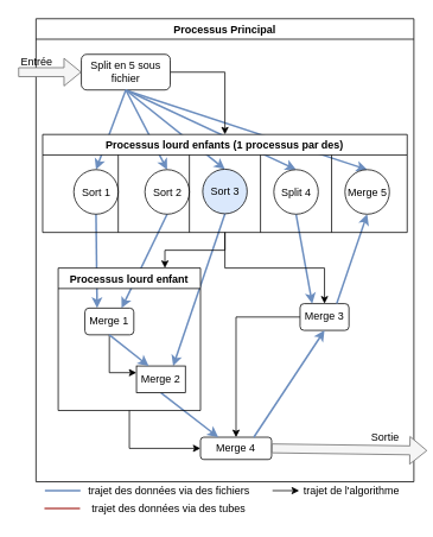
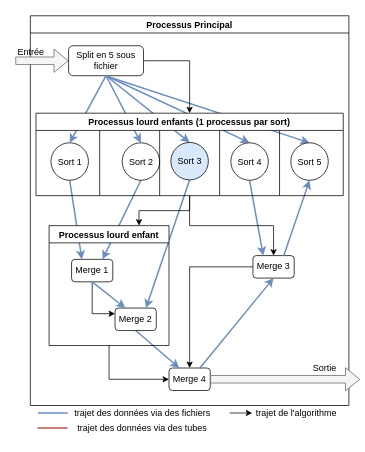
  <mxCell id="0" />
  <mxCell id="1" parent="0" />
  <mxCell id="2" value="" style="endArrow=classic;html=1;fillColor=#dae8fc;strokeColor=#6c8ebf;strokeWidth=2;entryX=0.5;entryY=0;entryDx=0;entryDy=0;endFill=1;" parent="1" target="39" edge="1"><mxGeometry width="50" height="50" relative="1" as="geometry"><mxPoint x="140" y="100" as="sourcePoint" /><mxPoint x="132.5" y="229.833" as="targetPoint" /></mxGeometry></mxCell>
  <mxCell id="3" value="Processus Principal" style="swimlane;" parent="1" vertex="1"><mxGeometry x="40" y="20" width="425" height="520" as="geometry" /></mxCell>
  <mxCell id="4" style="edgeStyle=orthogonalEdgeStyle;rounded=0;orthogonalLoop=1;jettySize=auto;html=1;entryX=0.5;entryY=0;entryDx=0;entryDy=0;exitX=1;exitY=0.5;exitDx=0;exitDy=0;" parent="3" source="5" target="34" edge="1"><mxGeometry relative="1" as="geometry"><mxPoint x="79.69" y="109.931" as="targetPoint" /></mxGeometry></mxCell>
  <mxCell id="5" value="Split en 5 sous fichier" style="rounded=1;whiteSpace=wrap;html=1;" parent="3" vertex="1"><mxGeometry x="51" y="40" width="100" height="40" as="geometry" /></mxCell>
  <mxCell id="6" style="edgeStyle=orthogonalEdgeStyle;rounded=0;orthogonalLoop=1;jettySize=auto;html=1;entryX=0.5;entryY=0;entryDx=0;entryDy=0;" parent="3" edge="1"><mxGeometry relative="1" as="geometry"><mxPoint x="105" y="125.103" as="sourcePoint" /></mxGeometry></mxCell>
  <mxCell id="7" style="edgeStyle=orthogonalEdgeStyle;rounded=0;orthogonalLoop=1;jettySize=auto;html=1;entryX=0.5;entryY=0;entryDx=0;entryDy=0;" parent="3" edge="1"><mxGeometry relative="1" as="geometry"><mxPoint x="297" y="229.931" as="sourcePoint" /></mxGeometry></mxCell>
  <mxCell id="8" style="edgeStyle=orthogonalEdgeStyle;rounded=0;orthogonalLoop=1;jettySize=auto;html=1;entryX=0.5;entryY=0;entryDx=0;entryDy=0;" parent="3" edge="1"><mxGeometry relative="1" as="geometry"><mxPoint x="232" y="194.759" as="sourcePoint" /></mxGeometry></mxCell>
  <mxCell id="9" style="edgeStyle=orthogonalEdgeStyle;rounded=0;orthogonalLoop=1;jettySize=auto;html=1;entryX=0.5;entryY=0;entryDx=0;entryDy=0;" parent="3" edge="1"><mxGeometry relative="1" as="geometry"><mxPoint x="170" y="160.276" as="sourcePoint" /></mxGeometry></mxCell>
  <mxCell id="10" value="" style="endArrow=none;html=1;fillColor=#dae8fc;strokeColor=#6c8ebf;strokeWidth=2;entryX=0.5;entryY=1;entryDx=0;entryDy=0;exitX=0.25;exitY=0;exitDx=0;exitDy=0;endFill=0;startArrow=classic;startFill=1;" parent="3" source="24" target="35" edge="1"><mxGeometry width="50" height="50" relative="1" as="geometry"><mxPoint x="80" y="270" as="sourcePoint" /><mxPoint x="90" y="260" as="targetPoint" /></mxGeometry></mxCell>
  <mxCell id="11" value="" style="endArrow=none;html=1;fillColor=#dae8fc;strokeColor=#6c8ebf;strokeWidth=2;entryX=0.5;entryY=1;entryDx=0;entryDy=0;exitX=0.75;exitY=0;exitDx=0;exitDy=0;endFill=0;startArrow=classic;startFill=1;" parent="3" source="24" target="36" edge="1"><mxGeometry width="50" height="50" relative="1" as="geometry"><mxPoint x="118" y="270" as="sourcePoint" /><mxPoint x="121" y="280" as="targetPoint" /></mxGeometry></mxCell>
  <mxCell id="12" value="" style="endArrow=none;html=1;exitX=0.75;exitY=0;exitDx=0;exitDy=0;fillColor=#dae8fc;strokeColor=#6c8ebf;strokeWidth=2;entryX=0.5;entryY=1;entryDx=0;entryDy=0;endFill=0;startArrow=classic;startFill=1;" parent="3" source="25" target="37" edge="1"><mxGeometry width="50" height="50" relative="1" as="geometry"><mxPoint x="176.667" y="374.833" as="sourcePoint" /><mxPoint x="190" y="310" as="targetPoint" /></mxGeometry></mxCell>
- <mxCell id="13" value="Merge 4" style="rounded=1;whiteSpace=wrap;html=1;" parent="3" vertex="1"><mxGeometry x="185" y="470" width="80" height="25" as="geometry" /></mxCell>
+ <mxCell id="13" value="Merge 4" style="rounded=1;whiteSpace=wrap;html=1;" parent="3" vertex="1"><mxGeometry x="185" y="470" width="55" height="30" as="geometry" /></mxCell>
  <mxCell id="14" style="edgeStyle=orthogonalEdgeStyle;rounded=0;orthogonalLoop=1;jettySize=auto;html=1;entryX=0;entryY=0.5;entryDx=0;entryDy=0;strokeWidth=1;exitX=0.5;exitY=1;exitDx=0;exitDy=0;" parent="3" source="23" target="13" edge="1"><mxGeometry relative="1" as="geometry"><mxPoint x="180" y="530" as="sourcePoint" /></mxGeometry></mxCell>
  <mxCell id="15" style="edgeStyle=orthogonalEdgeStyle;rounded=0;orthogonalLoop=1;jettySize=auto;html=1;entryX=0.5;entryY=0;entryDx=0;entryDy=0;" parent="3" source="16" target="13" edge="1"><mxGeometry relative="1" as="geometry" /></mxCell>
  <mxCell id="16" value="Merge 3" style="rounded=1;whiteSpace=wrap;html=1;" parent="3" vertex="1"><mxGeometry x="297" y="320" width="55" height="30" as="geometry" /></mxCell>
  <mxCell id="17" value="" style="endArrow=classic;html=1;fillColor=#dae8fc;strokeColor=#6c8ebf;strokeWidth=2;entryX=0.5;entryY=1;entryDx=0;entryDy=0;exitX=0.75;exitY=0;exitDx=0;exitDy=0;endFill=1;" parent="3" source="13" target="16" edge="1"><mxGeometry width="50" height="50" relative="1" as="geometry"><mxPoint x="340" y="470" as="sourcePoint" /><mxPoint x="280" y="420" as="targetPoint" /></mxGeometry></mxCell>
  <mxCell id="18" value="" style="endArrow=classic;html=1;fillColor=#dae8fc;strokeColor=#6c8ebf;strokeWidth=2;exitX=0.5;exitY=1;exitDx=0;exitDy=0;entryX=0.25;entryY=0;entryDx=0;entryDy=0;endFill=1;" parent="3" source="38" target="16" edge="1"><mxGeometry width="50" height="50" relative="1" as="geometry"><mxPoint x="270" y="320" as="sourcePoint" /><mxPoint x="290" y="290" as="targetPoint" /></mxGeometry></mxCell>
  <mxCell id="19" value="" style="endArrow=none;html=1;entryX=0.5;entryY=1;entryDx=0;entryDy=0;fillColor=#dae8fc;strokeColor=#6c8ebf;strokeWidth=2;exitX=0.25;exitY=0;exitDx=0;exitDy=0;endFill=0;startArrow=classic;startFill=1;" parent="3" source="13" target="25" edge="1"><mxGeometry width="50" height="50" relative="1" as="geometry"><mxPoint x="200" y="510" as="sourcePoint" /><mxPoint x="173" y="415" as="targetPoint" /></mxGeometry></mxCell>
  <mxCell id="20" value="" style="endArrow=classic;html=1;fillColor=#dae8fc;strokeColor=#6c8ebf;strokeWidth=2;entryX=0.5;entryY=1;entryDx=0;entryDy=0;exitX=0.75;exitY=0;exitDx=0;exitDy=0;endFill=1;" parent="3" source="16" target="39" edge="1"><mxGeometry width="50" height="50" relative="1" as="geometry"><mxPoint x="360" y="320" as="sourcePoint" /><mxPoint x="333" y="350" as="targetPoint" /></mxGeometry></mxCell>
  <mxCell id="21" value="" style="shape=flexArrow;endArrow=classic;html=1;strokeWidth=1;fillColor=#f5f5f5;strokeColor=#666666;gradientColor=none;exitX=1;exitY=0.5;exitDx=0;exitDy=0;" parent="3" source="13" edge="1"><mxGeometry width="50" height="50" relative="1" as="geometry"><mxPoint x="333" y="535" as="sourcePoint" /><mxPoint x="440" y="485" as="targetPoint" /></mxGeometry></mxCell>
  <mxCell id="22" style="edgeStyle=orthogonalEdgeStyle;rounded=0;orthogonalLoop=1;jettySize=auto;html=1;entryX=0.75;entryY=0;entryDx=0;entryDy=0;" parent="3" source="34" target="23" edge="1"><mxGeometry relative="1" as="geometry"><mxPoint x="170" y="270" as="targetPoint" /><Array as="points"><mxPoint x="213" y="260" /><mxPoint x="145" y="260" /></Array></mxGeometry></mxCell>
  <mxCell id="23" value="Processus lourd enfant" style="swimlane;" parent="3" vertex="1"><mxGeometry x="25" y="280" width="160" height="160" as="geometry" /></mxCell>
  <mxCell id="24" value="Merge 1" style="rounded=1;whiteSpace=wrap;html=1;" parent="23" vertex="1"><mxGeometry x="30" y="45" width="55" height="30" as="geometry" /></mxCell>
- <mxCell id="25" value="Merge 2" style="whiteSpace=wrap;html=1;rounded=0;" parent="23" vertex="1"><mxGeometry x="88" y="110" width="55" height="30" as="geometry" /></mxCell>
+ <mxCell id="25" value="Merge 2" style="rounded=1;whiteSpace=wrap;html=1;" parent="23" vertex="1"><mxGeometry x="88" y="110" width="55" height="30" as="geometry" /></mxCell>
  <mxCell id="26" style="edgeStyle=orthogonalEdgeStyle;rounded=0;orthogonalLoop=1;jettySize=auto;html=1;entryX=0;entryY=0.25;entryDx=0;entryDy=0;strokeWidth=1;exitX=0.5;exitY=1;exitDx=0;exitDy=0;" parent="23" source="24" target="25" edge="1"><mxGeometry relative="1" as="geometry" /></mxCell>
  <mxCell id="27" value="" style="endArrow=classic;html=1;entryX=0.25;entryY=0;entryDx=0;entryDy=0;exitX=0.5;exitY=1;exitDx=0;exitDy=0;fillColor=#dae8fc;strokeColor=#6c8ebf;strokeWidth=2;endFill=1;" parent="23" source="24" target="25" edge="1"><mxGeometry width="50" height="50" relative="1" as="geometry"><mxPoint x="-1523" y="-25" as="sourcePoint" /><mxPoint x="-1537" y="-195" as="targetPoint" /></mxGeometry></mxCell>
  <mxCell id="28" value="Sortie" style="text;html=1;strokeColor=none;fillColor=none;align=center;verticalAlign=middle;whiteSpace=wrap;rounded=0;" parent="3" vertex="1"><mxGeometry x="372.5" y="460" width="40" height="20" as="geometry" /></mxCell>
  <mxCell id="29" value="" style="endArrow=classic;html=1;fillColor=#dae8fc;strokeColor=#6c8ebf;strokeWidth=2;entryX=0.5;entryY=0;entryDx=0;entryDy=0;exitX=0.5;exitY=1;exitDx=0;exitDy=0;endFill=1;" parent="3" source="5" target="35" edge="1"><mxGeometry width="50" height="50" relative="1" as="geometry"><mxPoint x="79.167" y="334.833" as="sourcePoint" /><mxPoint x="62.5" y="229.833" as="targetPoint" /></mxGeometry></mxCell>
  <mxCell id="30" value="" style="endArrow=classic;html=1;fillColor=#dae8fc;strokeColor=#6c8ebf;strokeWidth=2;entryX=0.5;entryY=0;entryDx=0;entryDy=0;exitX=0.5;exitY=1;exitDx=0;exitDy=0;endFill=1;" parent="3" source="5" target="36" edge="1"><mxGeometry width="50" height="50" relative="1" as="geometry"><mxPoint x="110.833" y="89.833" as="sourcePoint" /><mxPoint x="62.5" y="179.833" as="targetPoint" /></mxGeometry></mxCell>
  <mxCell id="31" value="" style="endArrow=classic;html=1;fillColor=#dae8fc;strokeColor=#6c8ebf;strokeWidth=2;entryX=0.5;entryY=0;entryDx=0;entryDy=0;exitX=0.5;exitY=1;exitDx=0;exitDy=0;endFill=1;" parent="3" source="5" target="37" edge="1"><mxGeometry width="50" height="50" relative="1" as="geometry"><mxPoint x="120.833" y="99.833" as="sourcePoint" /><mxPoint x="72.5" y="189.833" as="targetPoint" /></mxGeometry></mxCell>
  <mxCell id="32" value="" style="endArrow=classic;html=1;fillColor=#dae8fc;strokeColor=#6c8ebf;strokeWidth=2;entryX=0.5;entryY=0;entryDx=0;entryDy=0;exitX=0.5;exitY=1;exitDx=0;exitDy=0;endFill=1;" parent="3" source="5" target="38" edge="1"><mxGeometry width="50" height="50" relative="1" as="geometry"><mxPoint x="130.833" y="109.833" as="sourcePoint" /><mxPoint x="82.5" y="199.833" as="targetPoint" /></mxGeometry></mxCell>
  <mxCell id="33" style="edgeStyle=orthogonalEdgeStyle;rounded=0;orthogonalLoop=1;jettySize=auto;html=1;" parent="3" source="34" target="16" edge="1"><mxGeometry relative="1" as="geometry" /></mxCell>
- <mxCell id="34" value="Processus lourd enfants (1 processus par des)" style="swimlane;" parent="3" vertex="1"><mxGeometry x="7.5" y="130" width="410" height="110" as="geometry" /></mxCell>
- <mxCell id="35" value="Sort 1" style="ellipse;whiteSpace=wrap;html=1;aspect=fixed;" parent="34" vertex="1"><mxGeometry x="35" y="39.5" width="50" height="50" as="geometry" /></mxCell>
+ <mxCell id="34" value="Processus lourd enfants (1 processus par sort)" style="swimlane;" parent="3" vertex="1"><mxGeometry x="7.5" y="130" width="410" height="110" as="geometry" /></mxCell>
+ <mxCell id="35" value="Sort 1" style="ellipse;whiteSpace=wrap;html=1;aspect=fixed;" parent="34" vertex="1"><mxGeometry x="20" y="39.5" width="50" height="50" as="geometry" /></mxCell>
  <mxCell id="36" value="Sort 2" style="ellipse;whiteSpace=wrap;html=1;aspect=fixed;" parent="34" vertex="1"><mxGeometry x="115" y="39.5" width="50" height="50" as="geometry" /></mxCell>
  <mxCell id="37" value="Sort 3" style="ellipse;whiteSpace=wrap;html=1;aspect=fixed;fillColor=#dae8fc;" parent="34" vertex="1"><mxGeometry x="180" y="39" width="50" height="50" as="geometry" /></mxCell>
- <mxCell id="38" value="Split 4" style="ellipse;whiteSpace=wrap;html=1;aspect=fixed;" parent="34" vertex="1"><mxGeometry x="260" y="39.5" width="50" height="50" as="geometry" /></mxCell>
- <mxCell id="39" value="Merge 5&lt;br&gt;" style="ellipse;whiteSpace=wrap;html=1;aspect=fixed;" parent="34" vertex="1"><mxGeometry x="340" y="39.5" width="50" height="50" as="geometry" /></mxCell>
+ <mxCell id="38" value="Sort 4" style="ellipse;whiteSpace=wrap;html=1;aspect=fixed;" parent="34" vertex="1"><mxGeometry x="260" y="39.5" width="50" height="50" as="geometry" /></mxCell>
+ <mxCell id="39" value="Sort 5&lt;br&gt;" style="ellipse;whiteSpace=wrap;html=1;aspect=fixed;" parent="34" vertex="1"><mxGeometry x="340" y="39.5" width="50" height="50" as="geometry" /></mxCell>
  <mxCell id="40" value="" style="endArrow=none;html=1;" parent="34" edge="1"><mxGeometry width="50" height="50" relative="1" as="geometry"><mxPoint x="85" y="110" as="sourcePoint" /><mxPoint x="85" y="23" as="targetPoint" /></mxGeometry></mxCell>
  <mxCell id="41" value="" style="endArrow=none;html=1;" parent="34" edge="1"><mxGeometry width="50" height="50" relative="1" as="geometry"><mxPoint x="325.0" y="110" as="sourcePoint" /><mxPoint x="325.0" y="23" as="targetPoint" /></mxGeometry></mxCell>
  <mxCell id="42" value="" style="endArrow=none;html=1;" parent="34" edge="1"><mxGeometry width="50" height="50" relative="1" as="geometry"><mxPoint x="245.0" y="110" as="sourcePoint" /><mxPoint x="245.0" y="23" as="targetPoint" /></mxGeometry></mxCell>
  <mxCell id="43" value="" style="endArrow=none;html=1;" parent="34" edge="1"><mxGeometry width="50" height="50" relative="1" as="geometry"><mxPoint x="165.0" y="110" as="sourcePoint" /><mxPoint x="165.0" y="23" as="targetPoint" /></mxGeometry></mxCell>
  <mxCell id="44" value="" style="endArrow=none;html=1;fillColor=#dae8fc;strokeColor=#6c8ebf;strokeWidth=2;" parent="1" edge="1"><mxGeometry width="50" height="50" relative="1" as="geometry"><mxPoint x="90" y="550" as="sourcePoint" /><mxPoint x="50" y="550" as="targetPoint" /></mxGeometry></mxCell>
  <mxCell id="45" value="" style="shape=flexArrow;endArrow=classic;html=1;strokeWidth=1;entryX=0;entryY=0.5;entryDx=0;entryDy=0;fillColor=#f5f5f5;strokeColor=#666666;gradientColor=none;" parent="1" target="5" edge="1"><mxGeometry width="50" height="50" relative="1" as="geometry"><mxPoint x="20" y="80" as="sourcePoint" /><mxPoint x="30" y="50" as="targetPoint" /></mxGeometry></mxCell>
  <mxCell id="46" value="Entrée" style="text;html=1;strokeColor=none;fillColor=none;align=center;verticalAlign=middle;whiteSpace=wrap;rounded=0;" parent="1" vertex="1"><mxGeometry x="21" y="59" width="40" height="20" as="geometry" /></mxCell>
  <mxCell id="47" value="trajet des données via des fichiers&amp;nbsp;" style="text;html=1;strokeColor=none;fillColor=none;align=center;verticalAlign=middle;whiteSpace=wrap;rounded=0;" parent="1" vertex="1"><mxGeometry x="98" y="540" width="187" height="20" as="geometry" /></mxCell>
  <mxCell id="48" value="" style="endArrow=classic;html=1;" parent="1" edge="1"><mxGeometry width="50" height="50" relative="1" as="geometry"><mxPoint x="306" y="550" as="sourcePoint" /><mxPoint x="336" y="550" as="targetPoint" /></mxGeometry></mxCell>
  <mxCell id="49" value="trajet de l'algorithme" style="text;html=1;strokeColor=none;fillColor=none;align=center;verticalAlign=middle;whiteSpace=wrap;rounded=0;" parent="1" vertex="1"><mxGeometry x="336" y="540" width="118" height="20" as="geometry" /></mxCell>
  <mxCell id="50" value="" style="endArrow=none;html=1;fillColor=#f8cecc;strokeColor=#b85450;strokeWidth=2;" parent="1" edge="1"><mxGeometry width="50" height="50" relative="1" as="geometry"><mxPoint x="89.5" y="570" as="sourcePoint" /><mxPoint x="49.5" y="570" as="targetPoint" /></mxGeometry></mxCell>
  <mxCell id="51" value="trajet des données via des tubes" style="text;html=1;strokeColor=none;fillColor=none;align=center;verticalAlign=middle;whiteSpace=wrap;rounded=0;" parent="1" vertex="1"><mxGeometry x="95.5" y="560" width="187" height="20" as="geometry" /></mxCell>
